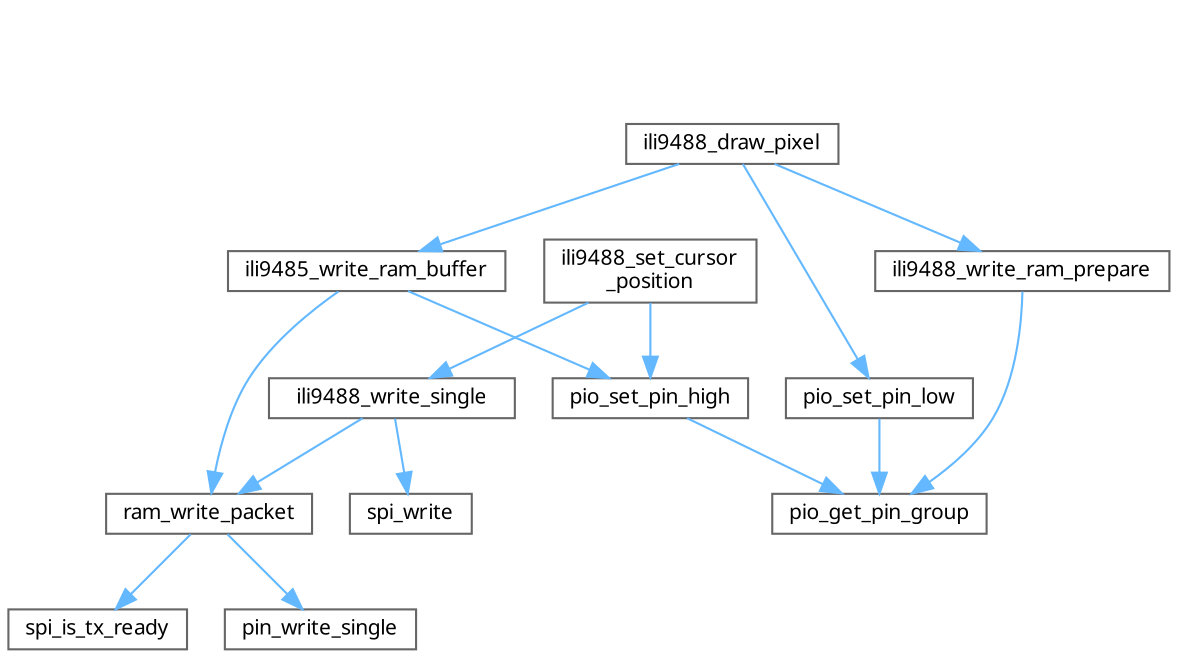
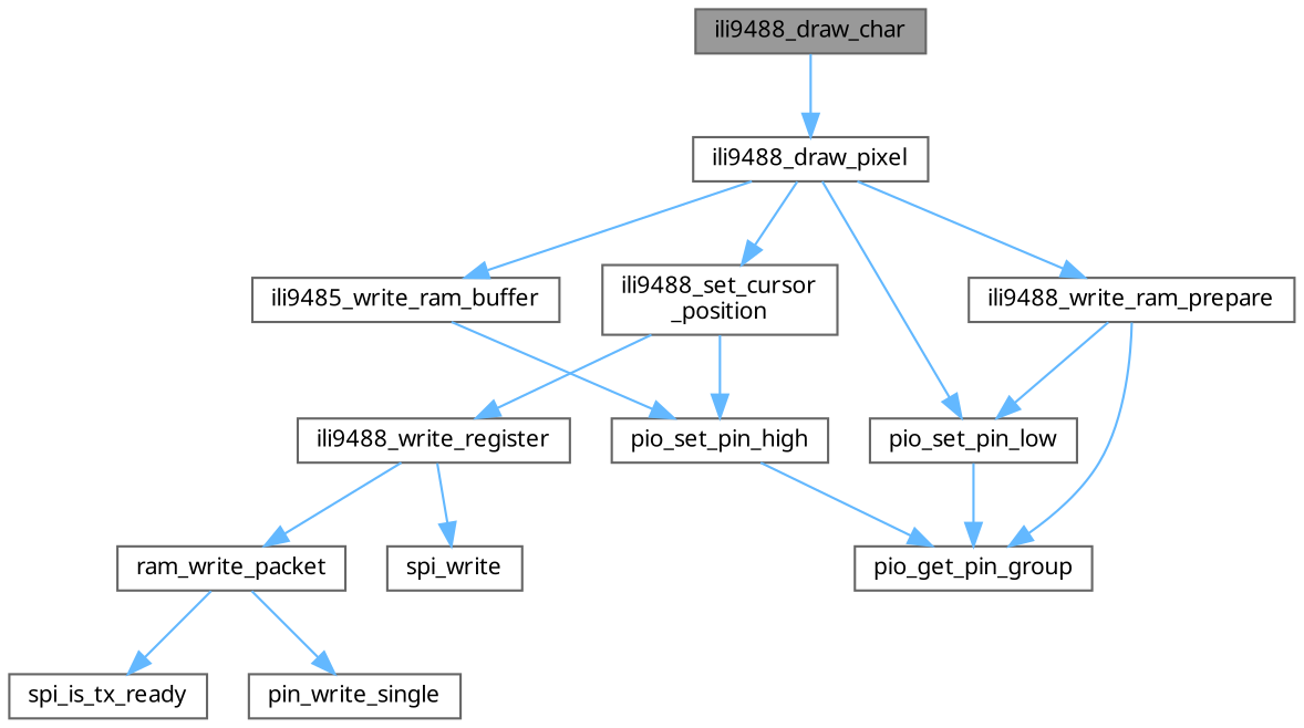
  digraph {
    fontname="Noto Sans"
    rankdir=TB
    node [color=grey40 fillcolor=white fontname="Noto Sans" fontsize=10 shape=box style=filled]
    edge [color=steelblue1 fontname="Noto Sans" fontsize=10 labelfontname=FreeSans labelfontsize=10 style=solid]
+   n1 [color=gray40 fillcolor=grey60 fontcolor=black height=0.2 label=ili9488_draw_char width=0.4]
    n2 [height=0.2 label=ili9488_draw_pixel width=0.4]
    n3 [height=0.2 label="ili9488_set_cursor\l_position" width=0.4]
    n4 [height=0.2 label=ili9485_write_ram_buffer width=0.4]
    n5 [height=0.2 label=ili9488_write_ram_prepare width=0.4]
    n6 [height=0.2 label=pio_set_pin_low width=0.4]
-   n7 [height=0.2 label=ili9488_write_single width=0.4]
+   n7 [height=0.2 label=ili9488_write_register width=0.4]
    n8 [height=0.2 label=pio_set_pin_high width=0.4]
    n9 [height=0.2 label=ram_write_packet width=0.4]
    n10 [height=0.2 label=pio_get_pin_group width=0.4]
    n11 [height=0.2 label=spi_write width=0.4]
    n12 [height=0.2 label=spi_is_tx_ready width=0.4]
    n13 [height=0.2 label=pin_write_single width=0.4]
+   n1 -> n2
+   n2 -> n3
    n2 -> n4
    n2 -> n5
    n2 -> n6
    n3 -> n7
    n3 -> n8
    n4 -> n8
-   n4 -> n9
+   n5 -> n6
    n5 -> n10
    n6 -> n10
    n7 -> n9
    n7 -> n11
    n8 -> n10
    n9 -> n12
    n9 -> n13
  }
